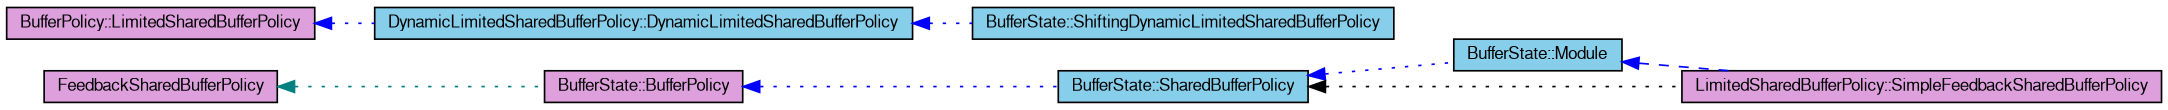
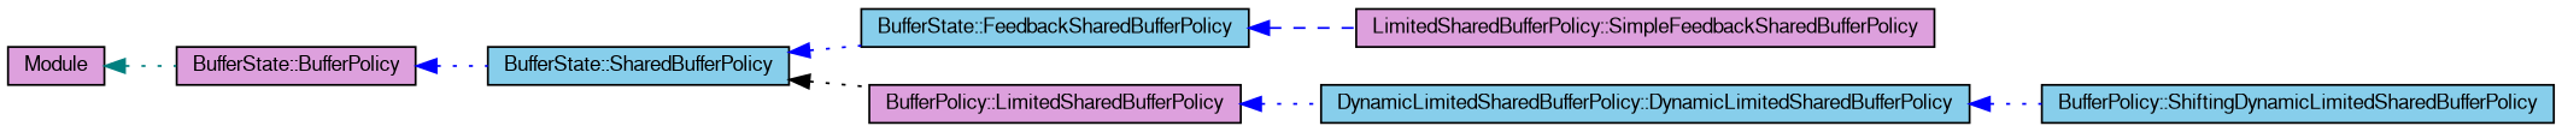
  digraph {
    rankdir=LR
    node [color=black fillcolor=skyblue fontname=FreeSans fontsize=10 shape=record style=filled]
    edge [color=blue dir=back fontname=FreeSans fontsize=10 labelfontname=FreeSans labelfontsize=10 style=dotted]
    n1 [fontcolor=black height=0.2 label="BufferState::SharedBufferPolicy" width=0.4]
-   n2 [height=0.2 label="BufferState::Module" width=0.4]
+   n2 [height=0.2 label="BufferState::FeedbackSharedBufferPolicy" width=0.4]
    n3 [fillcolor=plum height=0.2 label="BufferPolicy::LimitedSharedBufferPolicy" width=0.4]
    n4 [fillcolor=plum height=0.2 label="LimitedSharedBufferPolicy::SimpleFeedbackSharedBufferPolicy" width=0.4]
    n5 [height=0.2 label="DynamicLimitedSharedBufferPolicy::DynamicLimitedSharedBufferPolicy" width=0.4]
    n6 [fillcolor=plum height=0.2 label="BufferState::BufferPolicy" width=0.4]
-   n7 [fillcolor=plum height=0.2 label=FeedbackSharedBufferPolicy width=0.4]
-   n8 [height=0.2 label="BufferState::ShiftingDynamicLimitedSharedBufferPolicy" width=0.4]
+   n7 [fillcolor=plum height=0.2 label=Module width=0.4]
+   n8 [height=0.2 label="BufferPolicy::ShiftingDynamicLimitedSharedBufferPolicy" width=0.4]
    n1 -> n2
-   n1 -> n4 [color=black]
+   n1 -> n3 [color=black]
    n2 -> n4 [style=dashed]
    n3 -> n5
    n5 -> n8
    n6 -> n1
    n7 -> n6 [color=teal]
  }
